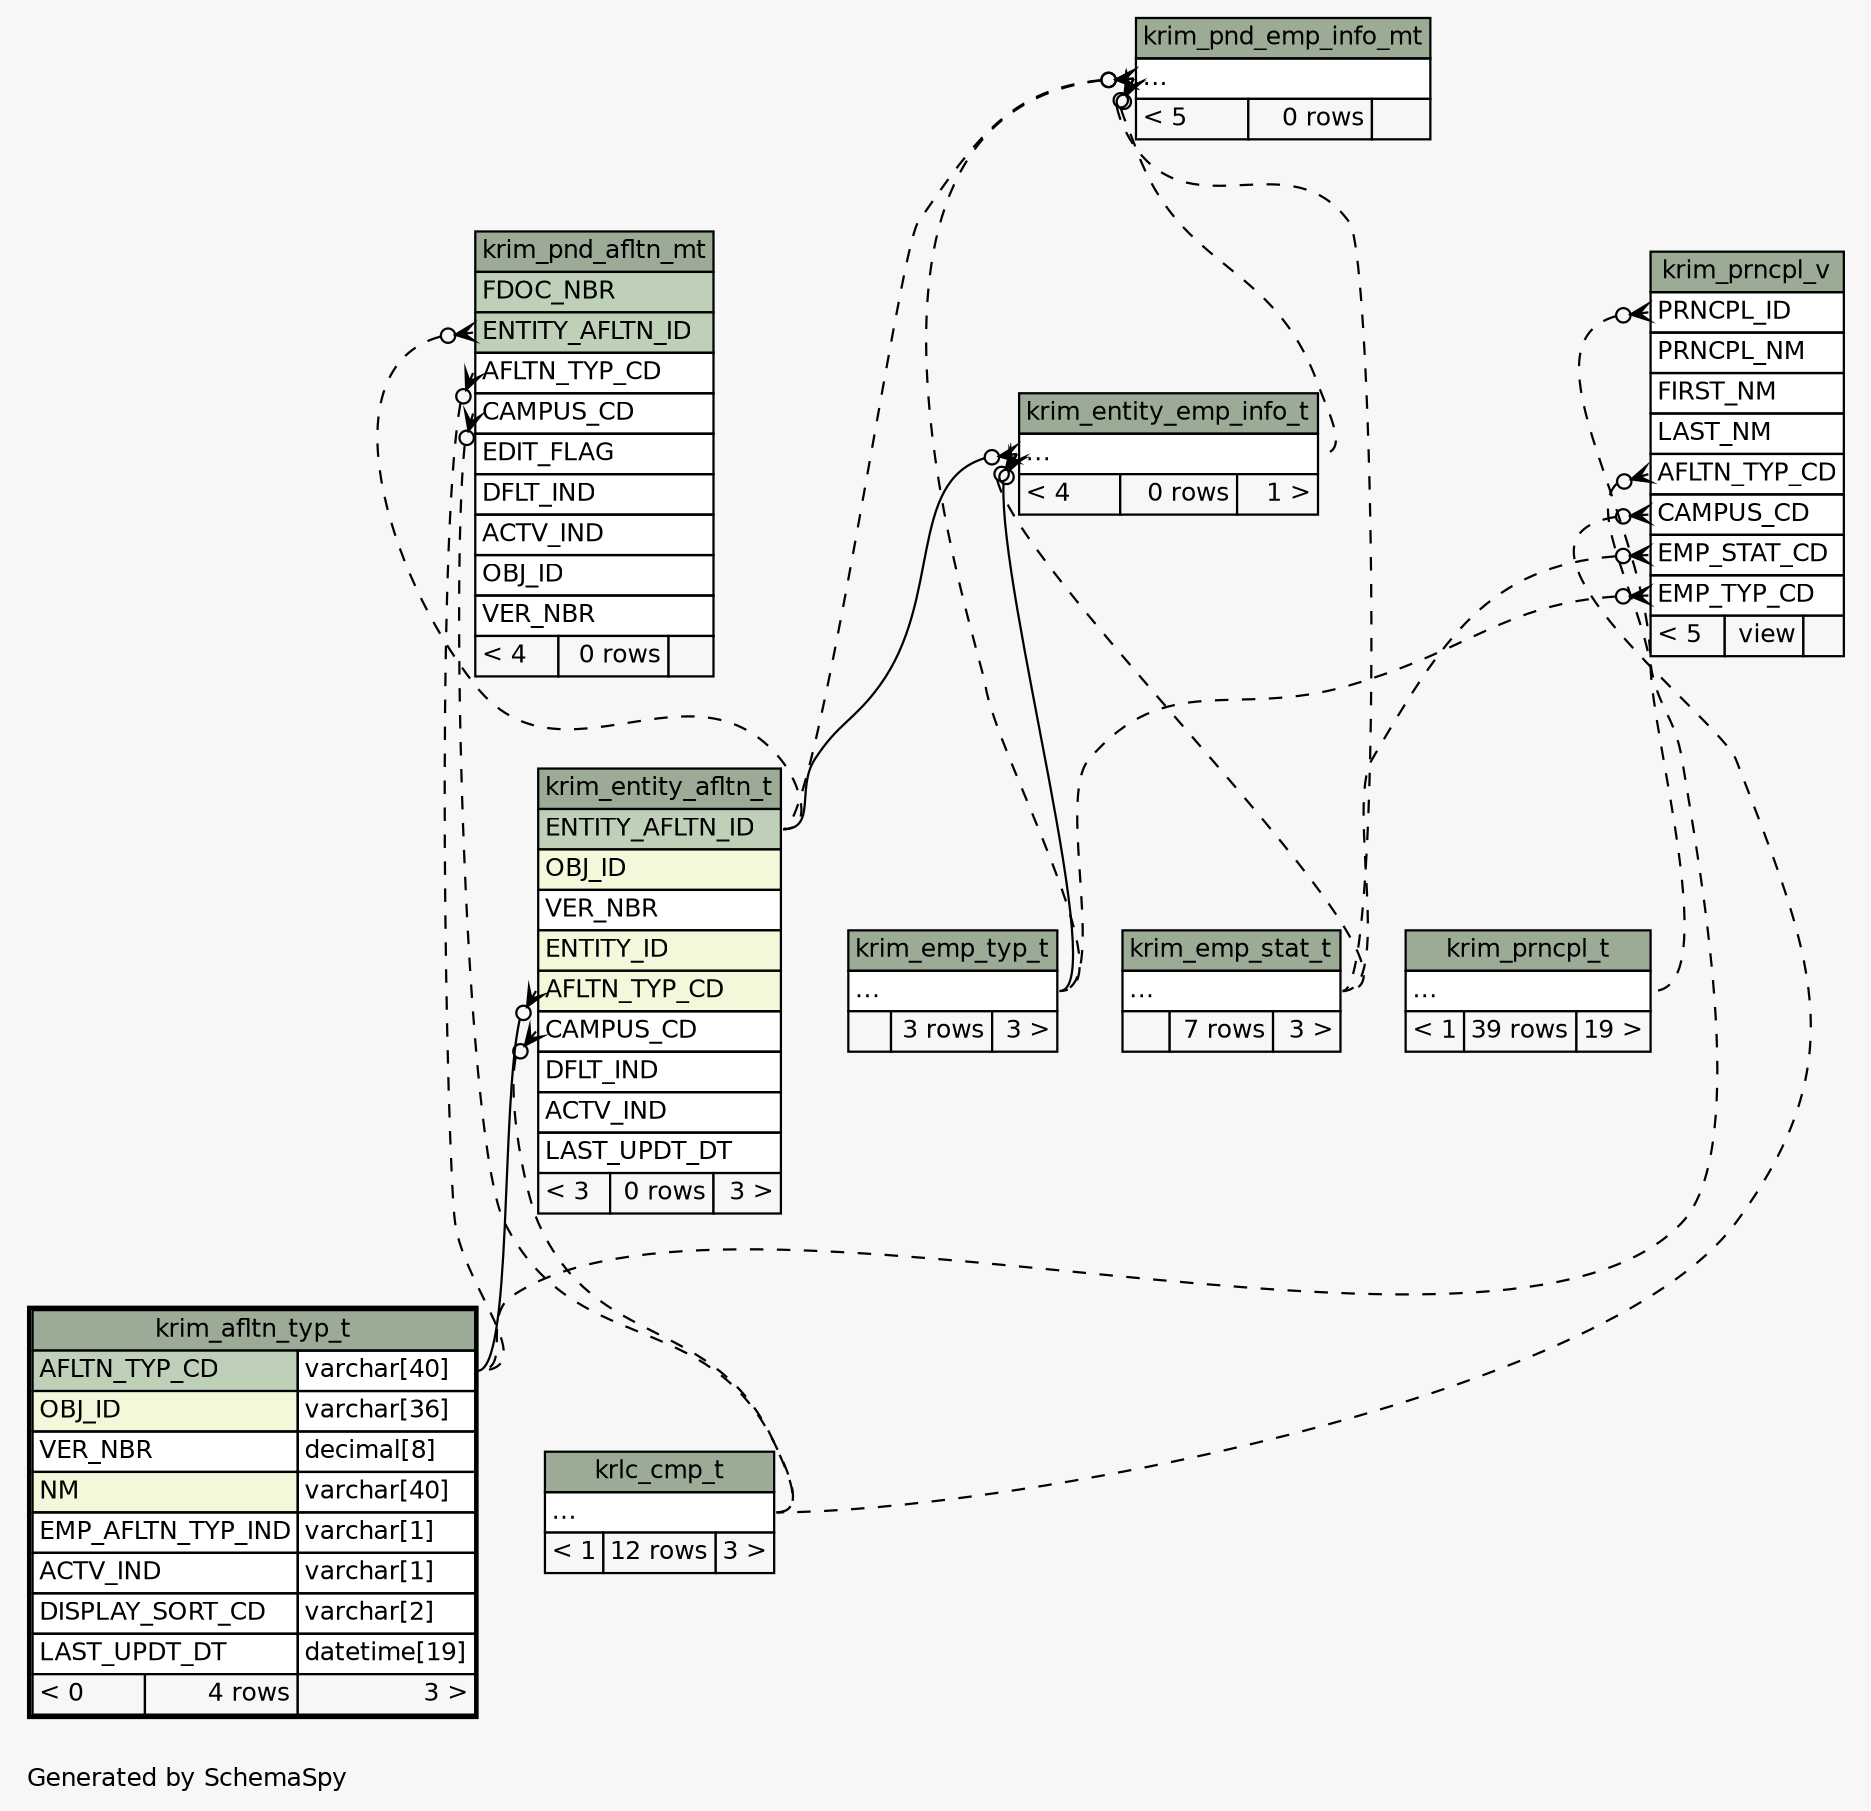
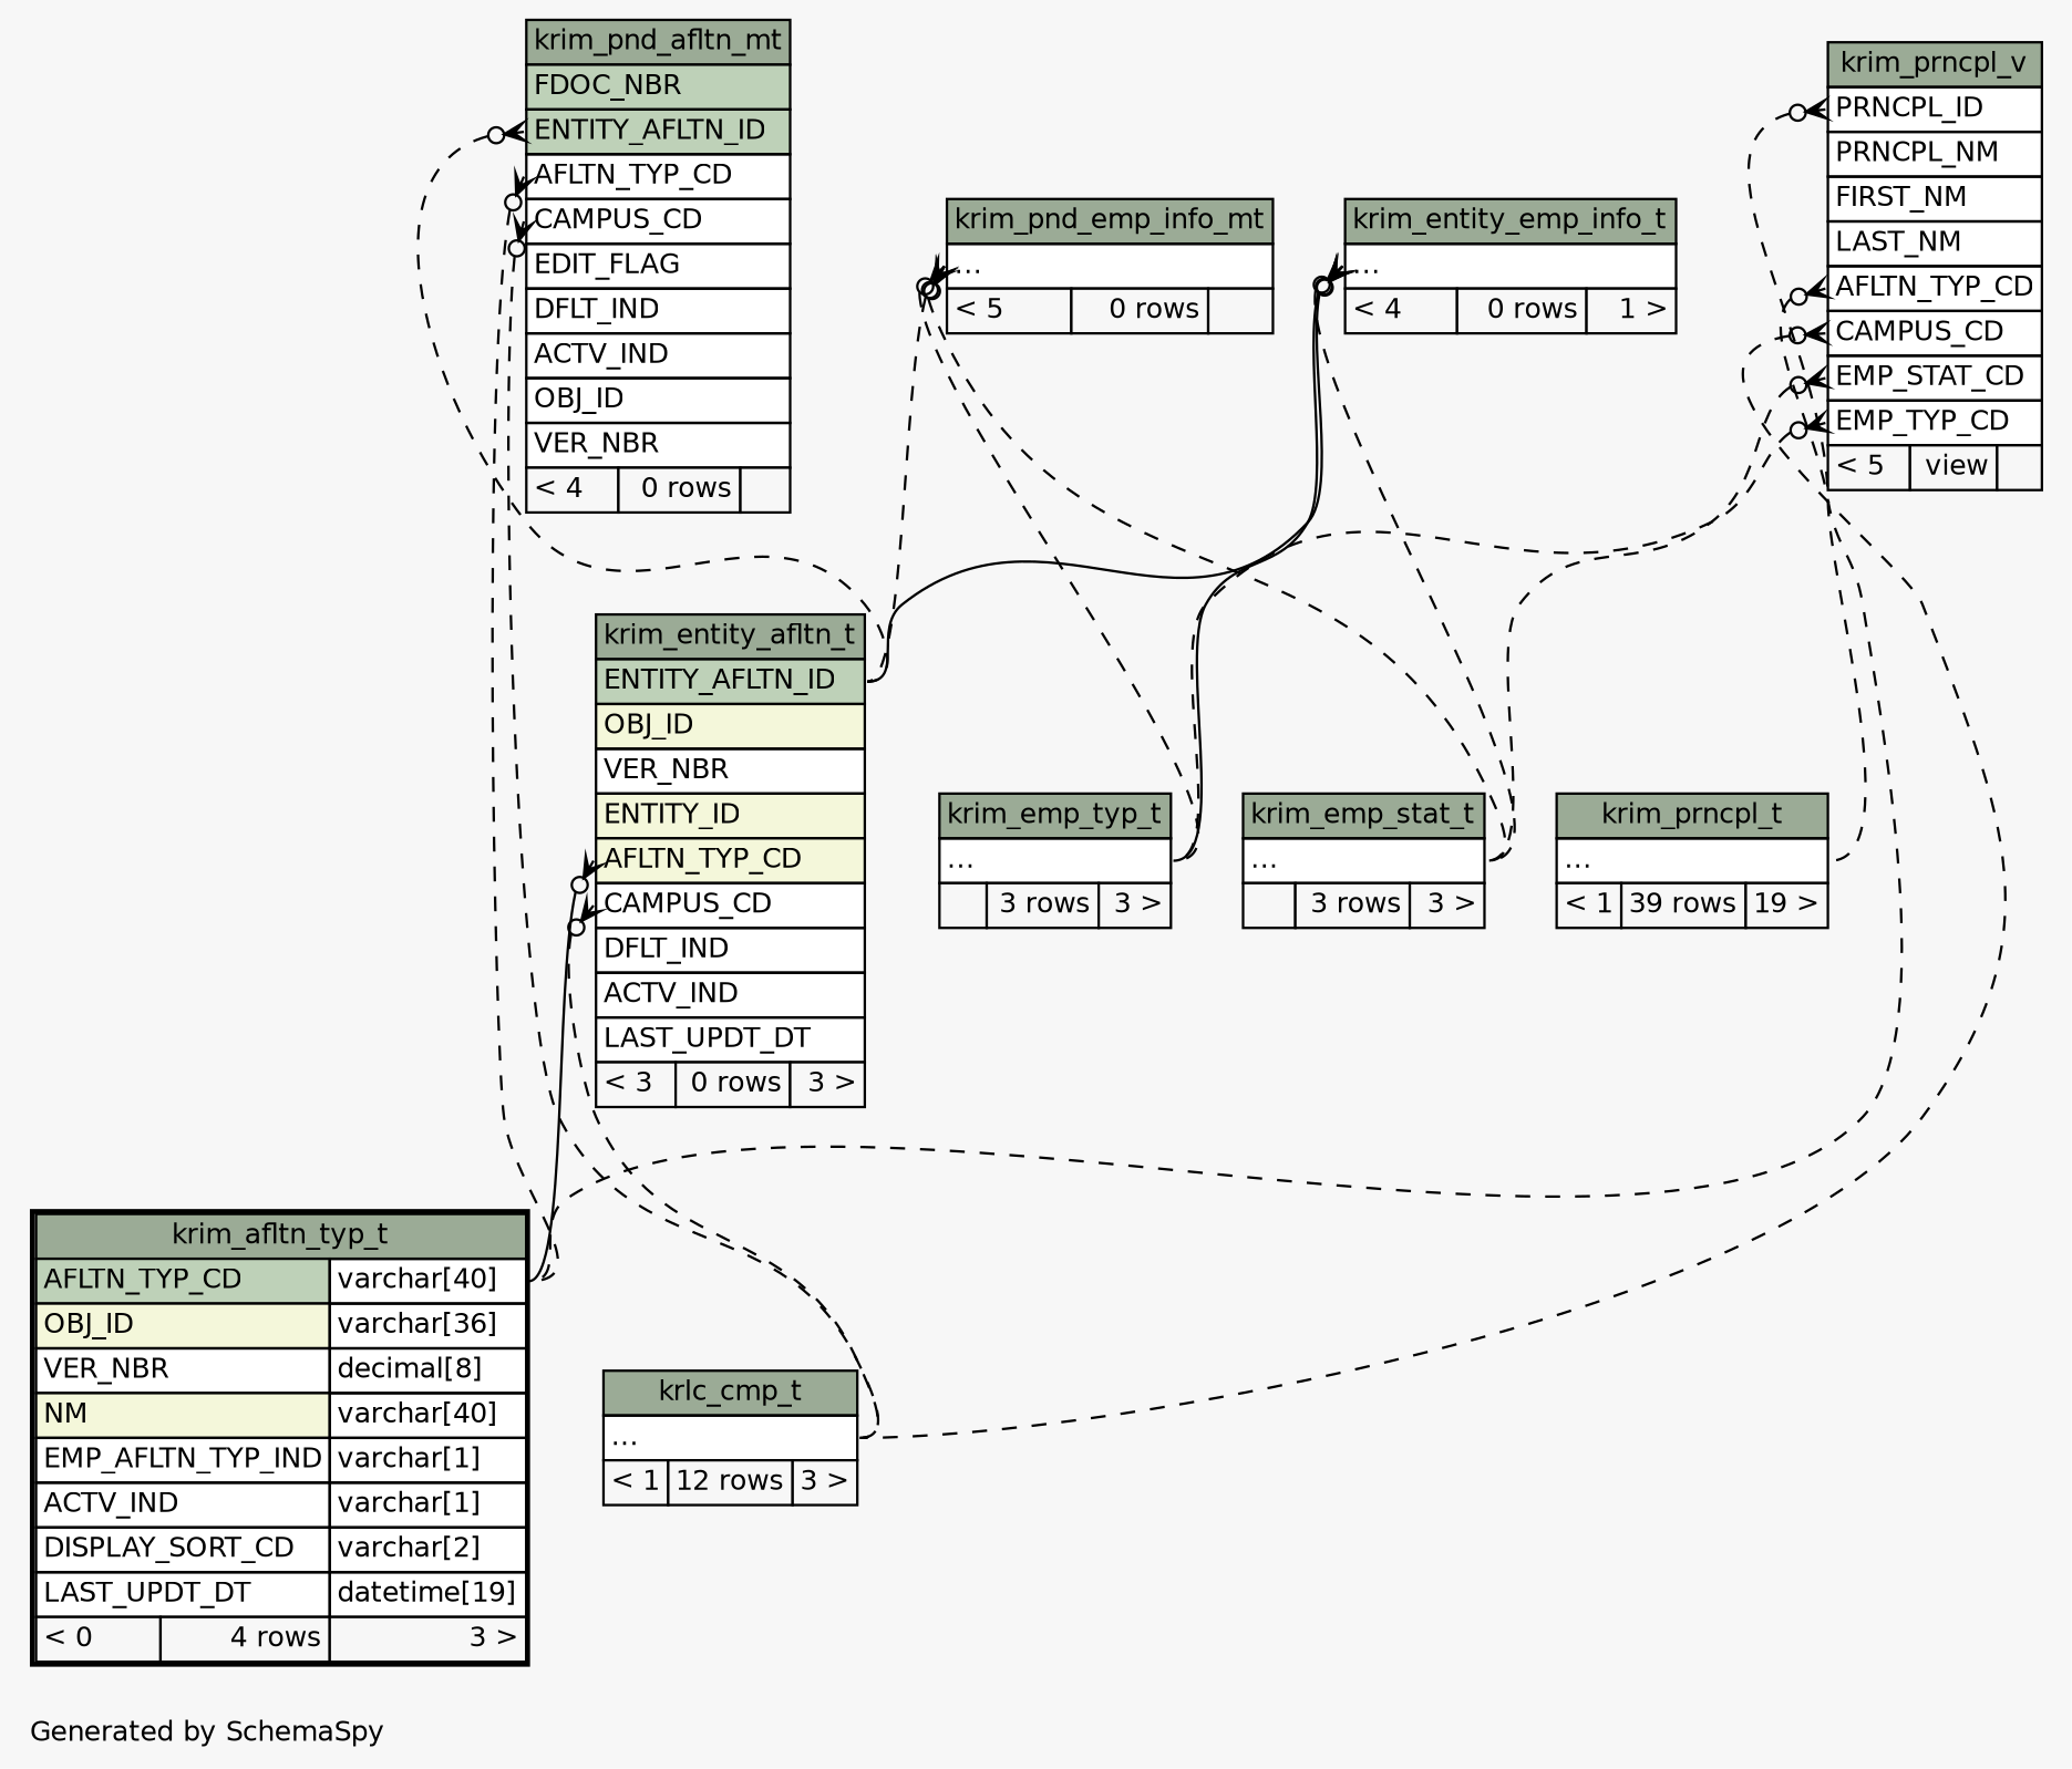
  digraph {
    bgcolor="#f7f7f7"
    fontname=Helvetica
    fontsize=11
    label="\nGenerated by SchemaSpy"
    labeljust=l
    nodesep=0.18
    rankdir=TB
    ranksep=0.46
    node [fontname=Helvetica fontsize=11 shape=plaintext]
    edge [arrowhead=none arrowsize=0.8 arrowtail=crowodot dir=back headport="elipses:e" tailport="elipses:w" style=dashed]
    n1 [label=<     <TABLE BORDER="0" CELLBORDER="1" CELLSPACING="0" BGCOLOR="#ffffff">       <TR><TD COLSPAN="3" BGCOLOR="#9bab96" ALIGN="CENTER">krim_entity_afltn_t</TD></TR>       <TR><TD PORT="ENTITY_AFLTN_ID" COLSPAN="3" BGCOLOR="#bed1b8" ALIGN="LEFT">ENTITY_AFLTN_ID</TD></TR>       <TR><TD PORT="OBJ_ID" COLSPAN="3" BGCOLOR="#f4f7da" ALIGN="LEFT">OBJ_ID</TD></TR>       <TR><TD PORT="VER_NBR" COLSPAN="3" ALIGN="LEFT">VER_NBR</TD></TR>       <TR><TD PORT="ENTITY_ID" COLSPAN="3" BGCOLOR="#f4f7da" ALIGN="LEFT">ENTITY_ID</TD></TR>       <TR><TD PORT="AFLTN_TYP_CD" COLSPAN="3" BGCOLOR="#f4f7da" ALIGN="LEFT">AFLTN_TYP_CD</TD></TR>       <TR><TD PORT="CAMPUS_CD" COLSPAN="3" ALIGN="LEFT">CAMPUS_CD</TD></TR>       <TR><TD PORT="DFLT_IND" COLSPAN="3" ALIGN="LEFT">DFLT_IND</TD></TR>       <TR><TD PORT="ACTV_IND" COLSPAN="3" ALIGN="LEFT">ACTV_IND</TD></TR>       <TR><TD PORT="LAST_UPDT_DT" COLSPAN="3" ALIGN="LEFT">LAST_UPDT_DT</TD></TR>       <TR><TD ALIGN="LEFT" BGCOLOR="#f7f7f7">&lt; 3</TD><TD ALIGN="RIGHT" BGCOLOR="#f7f7f7">0 rows</TD><TD ALIGN="RIGHT" BGCOLOR="#f7f7f7">3 &gt;</TD></TR>     </TABLE>>]
    n2 [label=<     <TABLE BORDER="2" CELLBORDER="1" CELLSPACING="0" BGCOLOR="#ffffff">       <TR><TD COLSPAN="3" BGCOLOR="#9bab96" ALIGN="CENTER">krim_afltn_typ_t</TD></TR>       <TR><TD PORT="AFLTN_TYP_CD" COLSPAN="2" BGCOLOR="#bed1b8" ALIGN="LEFT">AFLTN_TYP_CD</TD><TD PORT="AFLTN_TYP_CD.type" ALIGN="LEFT">varchar[40]</TD></TR>       <TR><TD PORT="OBJ_ID" COLSPAN="2" BGCOLOR="#f4f7da" ALIGN="LEFT">OBJ_ID</TD><TD PORT="OBJ_ID.type" ALIGN="LEFT">varchar[36]</TD></TR>       <TR><TD PORT="VER_NBR" COLSPAN="2" ALIGN="LEFT">VER_NBR</TD><TD PORT="VER_NBR.type" ALIGN="LEFT">decimal[8]</TD></TR>       <TR><TD PORT="NM" COLSPAN="2" BGCOLOR="#f4f7da" ALIGN="LEFT">NM</TD><TD PORT="NM.type" ALIGN="LEFT">varchar[40]</TD></TR>       <TR><TD PORT="EMP_AFLTN_TYP_IND" COLSPAN="2" ALIGN="LEFT">EMP_AFLTN_TYP_IND</TD><TD PORT="EMP_AFLTN_TYP_IND.type" ALIGN="LEFT">varchar[1]</TD></TR>       <TR><TD PORT="ACTV_IND" COLSPAN="2" ALIGN="LEFT">ACTV_IND</TD><TD PORT="ACTV_IND.type" ALIGN="LEFT">varchar[1]</TD></TR>       <TR><TD PORT="DISPLAY_SORT_CD" COLSPAN="2" ALIGN="LEFT">DISPLAY_SORT_CD</TD><TD PORT="DISPLAY_SORT_CD.type" ALIGN="LEFT">varchar[2]</TD></TR>       <TR><TD PORT="LAST_UPDT_DT" COLSPAN="2" ALIGN="LEFT">LAST_UPDT_DT</TD><TD PORT="LAST_UPDT_DT.type" ALIGN="LEFT">datetime[19]</TD></TR>       <TR><TD ALIGN="LEFT" BGCOLOR="#f7f7f7">&lt; 0</TD><TD ALIGN="RIGHT" BGCOLOR="#f7f7f7">4 rows</TD><TD ALIGN="RIGHT" BGCOLOR="#f7f7f7">3 &gt;</TD></TR>     </TABLE>>]
    n3 [label=<     <TABLE BORDER="0" CELLBORDER="1" CELLSPACING="0" BGCOLOR="#ffffff">       <TR><TD COLSPAN="3" BGCOLOR="#9bab96" ALIGN="CENTER">krlc_cmp_t</TD></TR>       <TR><TD PORT="elipses" COLSPAN="3" ALIGN="LEFT">...</TD></TR>       <TR><TD ALIGN="LEFT" BGCOLOR="#f7f7f7">&lt; 1</TD><TD ALIGN="RIGHT" BGCOLOR="#f7f7f7">12 rows</TD><TD ALIGN="RIGHT" BGCOLOR="#f7f7f7">3 &gt;</TD></TR>     </TABLE>>]
    n4 [label=<     <TABLE BORDER="0" CELLBORDER="1" CELLSPACING="0" BGCOLOR="#ffffff">       <TR><TD COLSPAN="3" BGCOLOR="#9bab96" ALIGN="CENTER">krim_entity_emp_info_t</TD></TR>       <TR><TD PORT="elipses" COLSPAN="3" ALIGN="LEFT">...</TD></TR>       <TR><TD ALIGN="LEFT" BGCOLOR="#f7f7f7">&lt; 4</TD><TD ALIGN="RIGHT" BGCOLOR="#f7f7f7">0 rows</TD><TD ALIGN="RIGHT" BGCOLOR="#f7f7f7">1 &gt;</TD></TR>     </TABLE>>]
-   n5 [label=<     <TABLE BORDER="0" CELLBORDER="1" CELLSPACING="0" BGCOLOR="#ffffff">       <TR><TD COLSPAN="3" BGCOLOR="#9bab96" ALIGN="CENTER">krim_emp_stat_t</TD></TR>       <TR><TD PORT="elipses" COLSPAN="3" ALIGN="LEFT">...</TD></TR>       <TR><TD ALIGN="LEFT" BGCOLOR="#f7f7f7">  </TD><TD ALIGN="RIGHT" BGCOLOR="#f7f7f7">7 rows</TD><TD ALIGN="RIGHT" BGCOLOR="#f7f7f7">3 &gt;</TD></TR>     </TABLE>>]
+   n5 [label=<     <TABLE BORDER="0" CELLBORDER="1" CELLSPACING="0" BGCOLOR="#ffffff">       <TR><TD COLSPAN="3" BGCOLOR="#9bab96" ALIGN="CENTER">krim_emp_stat_t</TD></TR>       <TR><TD PORT="elipses" COLSPAN="3" ALIGN="LEFT">...</TD></TR>       <TR><TD ALIGN="LEFT" BGCOLOR="#f7f7f7">  </TD><TD ALIGN="RIGHT" BGCOLOR="#f7f7f7">3 rows</TD><TD ALIGN="RIGHT" BGCOLOR="#f7f7f7">3 &gt;</TD></TR>     </TABLE>>]
    n6 [label=<     <TABLE BORDER="0" CELLBORDER="1" CELLSPACING="0" BGCOLOR="#ffffff">       <TR><TD COLSPAN="3" BGCOLOR="#9bab96" ALIGN="CENTER">krim_emp_typ_t</TD></TR>       <TR><TD PORT="elipses" COLSPAN="3" ALIGN="LEFT">...</TD></TR>       <TR><TD ALIGN="LEFT" BGCOLOR="#f7f7f7">  </TD><TD ALIGN="RIGHT" BGCOLOR="#f7f7f7">3 rows</TD><TD ALIGN="RIGHT" BGCOLOR="#f7f7f7">3 &gt;</TD></TR>     </TABLE>>]
    n7 [label=<     <TABLE BORDER="0" CELLBORDER="1" CELLSPACING="0" BGCOLOR="#ffffff">       <TR><TD COLSPAN="3" BGCOLOR="#9bab96" ALIGN="CENTER">krim_prncpl_t</TD></TR>       <TR><TD PORT="elipses" COLSPAN="3" ALIGN="LEFT">...</TD></TR>       <TR><TD ALIGN="LEFT" BGCOLOR="#f7f7f7">&lt; 1</TD><TD ALIGN="RIGHT" BGCOLOR="#f7f7f7">39 rows</TD><TD ALIGN="RIGHT" BGCOLOR="#f7f7f7">19 &gt;</TD></TR>     </TABLE>>]
    n8 [label=<     <TABLE BORDER="0" CELLBORDER="1" CELLSPACING="0" BGCOLOR="#ffffff">       <TR><TD COLSPAN="3" BGCOLOR="#9bab96" ALIGN="CENTER">krim_pnd_afltn_mt</TD></TR>       <TR><TD PORT="FDOC_NBR" COLSPAN="3" BGCOLOR="#bed1b8" ALIGN="LEFT">FDOC_NBR</TD></TR>       <TR><TD PORT="ENTITY_AFLTN_ID" COLSPAN="3" BGCOLOR="#bed1b8" ALIGN="LEFT">ENTITY_AFLTN_ID</TD></TR>       <TR><TD PORT="AFLTN_TYP_CD" COLSPAN="3" ALIGN="LEFT">AFLTN_TYP_CD</TD></TR>       <TR><TD PORT="CAMPUS_CD" COLSPAN="3" ALIGN="LEFT">CAMPUS_CD</TD></TR>       <TR><TD PORT="EDIT_FLAG" COLSPAN="3" ALIGN="LEFT">EDIT_FLAG</TD></TR>       <TR><TD PORT="DFLT_IND" COLSPAN="3" ALIGN="LEFT">DFLT_IND</TD></TR>       <TR><TD PORT="ACTV_IND" COLSPAN="3" ALIGN="LEFT">ACTV_IND</TD></TR>       <TR><TD PORT="OBJ_ID" COLSPAN="3" ALIGN="LEFT">OBJ_ID</TD></TR>       <TR><TD PORT="VER_NBR" COLSPAN="3" ALIGN="LEFT">VER_NBR</TD></TR>       <TR><TD ALIGN="LEFT" BGCOLOR="#f7f7f7">&lt; 4</TD><TD ALIGN="RIGHT" BGCOLOR="#f7f7f7">0 rows</TD><TD ALIGN="RIGHT" BGCOLOR="#f7f7f7">  </TD></TR>     </TABLE>>]
    n9 [label=<     <TABLE BORDER="0" CELLBORDER="1" CELLSPACING="0" BGCOLOR="#ffffff">       <TR><TD COLSPAN="3" BGCOLOR="#9bab96" ALIGN="CENTER">krim_pnd_emp_info_mt</TD></TR>       <TR><TD PORT="elipses" COLSPAN="3" ALIGN="LEFT">...</TD></TR>       <TR><TD ALIGN="LEFT" BGCOLOR="#f7f7f7">&lt; 5</TD><TD ALIGN="RIGHT" BGCOLOR="#f7f7f7">0 rows</TD><TD ALIGN="RIGHT" BGCOLOR="#f7f7f7">  </TD></TR>     </TABLE>>]
    n10 [label=<     <TABLE BORDER="0" CELLBORDER="1" CELLSPACING="0" BGCOLOR="#ffffff">       <TR><TD COLSPAN="3" BGCOLOR="#9bab96" ALIGN="CENTER">krim_prncpl_v</TD></TR>       <TR><TD PORT="PRNCPL_ID" COLSPAN="3" ALIGN="LEFT">PRNCPL_ID</TD></TR>       <TR><TD PORT="PRNCPL_NM" COLSPAN="3" ALIGN="LEFT">PRNCPL_NM</TD></TR>       <TR><TD PORT="FIRST_NM" COLSPAN="3" ALIGN="LEFT">FIRST_NM</TD></TR>       <TR><TD PORT="LAST_NM" COLSPAN="3" ALIGN="LEFT">LAST_NM</TD></TR>       <TR><TD PORT="AFLTN_TYP_CD" COLSPAN="3" ALIGN="LEFT">AFLTN_TYP_CD</TD></TR>       <TR><TD PORT="CAMPUS_CD" COLSPAN="3" ALIGN="LEFT">CAMPUS_CD</TD></TR>       <TR><TD PORT="EMP_STAT_CD" COLSPAN="3" ALIGN="LEFT">EMP_STAT_CD</TD></TR>       <TR><TD PORT="EMP_TYP_CD" COLSPAN="3" ALIGN="LEFT">EMP_TYP_CD</TD></TR>       <TR><TD ALIGN="LEFT" BGCOLOR="#f7f7f7">&lt; 5</TD><TD ALIGN="RIGHT" BGCOLOR="#f7f7f7">view</TD><TD ALIGN="RIGHT" BGCOLOR="#f7f7f7">  </TD></TR>     </TABLE>>]
    n1 -> n2 [headport="AFLTN_TYP_CD.type:e" tailport="AFLTN_TYP_CD:w" style=""]
    n1 -> n3 [tailport="CAMPUS_CD:w"]
    n4 -> n1 [headport="ENTITY_AFLTN_ID:e" style=""]
    n4 -> n5
    n4 -> n6 [style=""]
    n8 -> n1 [headport="ENTITY_AFLTN_ID:e" tailport="ENTITY_AFLTN_ID:w"]
    n8 -> n2 [headport="AFLTN_TYP_CD.type:e" tailport="AFLTN_TYP_CD:w"]
    n8 -> n3 [tailport="CAMPUS_CD:w"]
    n9 -> n1 [headport="ENTITY_AFLTN_ID:e"]
-   n9 -> n4
    n9 -> n5
    n9 -> n6
    n10 -> n2 [headport="AFLTN_TYP_CD.type:e" tailport="AFLTN_TYP_CD:w"]
    n10 -> n3 [tailport="CAMPUS_CD:w"]
    n10 -> n5 [tailport="EMP_STAT_CD:w"]
    n10 -> n6 [tailport="EMP_TYP_CD:w"]
    n10 -> n7 [tailport="PRNCPL_ID:w"]
  }
